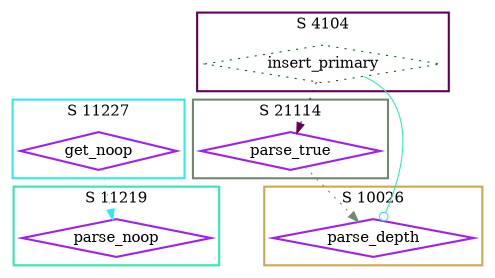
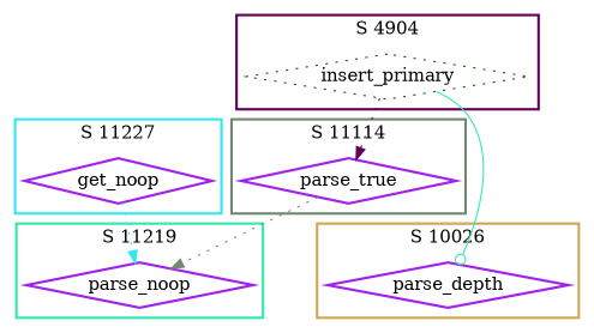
  digraph {
    node [color=purple shape=diamond style=bold]
    edge [arrowhead=normal style=dotted]
    n1 [label=get_noop]
    n2 [label=parse_depth]
    n3 [label=parse_true]
    n4 [label=parse_noop]
    n5 [color=darkgreen label=insert_primary style=dotted]
    subgraph cluster_1 {
      color="#30E8F0"
      label="S 11227"
      style=bold
      n1
    }
    subgraph cluster_2 {
      color="#D0A850"
      label="S 10026"
      style=bold
      n2
    }
    subgraph cluster_3 {
      color="#708870"
-     label="S 21114"
+     label="S 11114"
      style=bold
      n3
    }
    subgraph cluster_4 {
      color="#30E8B0"
      label="S 11219"
      style=bold
      n4
    }
    subgraph cluster_5 {
      color="#600058"
-     label="S 4104"
+     label="S 4904"
      style=bold
      n5
    }
    n1 -> n4 [color="#30E8F0"]
-   n3 -> n2 [color="#708870"]
+   n3 -> n4 [color="#708870"]
    n5 -> n2 [arrowhead=odot color="#30E8B0" style=solid]
    n5 -> n3 [color="#600058"]
  }
